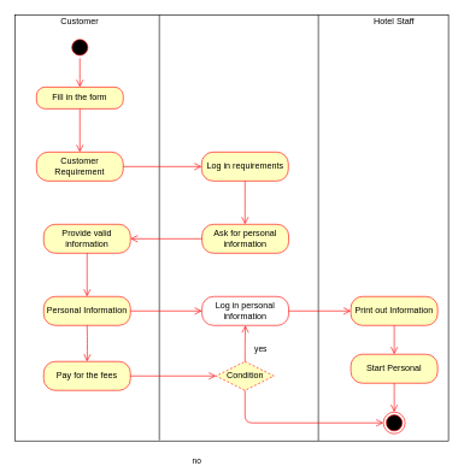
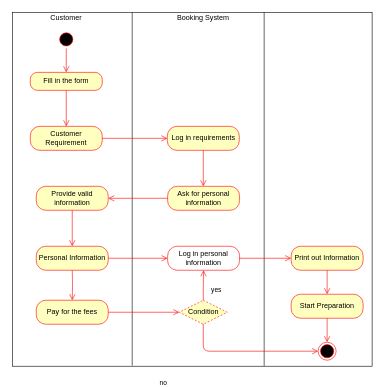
  <mxCell id="0" />
  <mxCell id="1" parent="0" />
  <mxCell id="2" value="" style="html=1;" parent="1" vertex="1"><mxGeometry x="20" y="20" width="600" height="590" as="geometry" /></mxCell>
  <mxCell id="3" value="" style="endArrow=none;html=1;" parent="1" edge="1"><mxGeometry width="50" height="50" relative="1" as="geometry"><mxPoint x="220" y="609" as="sourcePoint" /><mxPoint x="220" y="20" as="targetPoint" /></mxGeometry></mxCell>
  <mxCell id="4" value="" style="endArrow=none;html=1;" parent="1" edge="1"><mxGeometry width="50" height="50" relative="1" as="geometry"><mxPoint x="440" y="609.5" as="sourcePoint" /><mxPoint x="440" y="20" as="targetPoint" /></mxGeometry></mxCell>
  <mxCell id="5" value="Customer" style="text;html=1;strokeColor=none;fillColor=none;align=center;verticalAlign=middle;whiteSpace=wrap;rounded=0;" parent="1" vertex="1"><mxGeometry x="90" y="20" width="40" height="20" as="geometry" /></mxCell>
- <mxCell id="7" value="Hotel Staff" style="text;html=1;strokeColor=none;fillColor=none;align=center;verticalAlign=middle;whiteSpace=wrap;rounded=0;" parent="1" vertex="1"><mxGeometry x="510" y="20" width="70" height="20" as="geometry" /></mxCell>
+ <mxCell id="6" value="Booking System" style="text;html=1;strokeColor=none;fillColor=none;align=center;verticalAlign=middle;whiteSpace=wrap;rounded=0;" parent="1" vertex="1"><mxGeometry x="290" y="20" width="97" height="20" as="geometry" /></mxCell>
  <mxCell id="8" value="" style="ellipse;html=1;shape=startState;fillColor=#000000;strokeColor=#ff0000;" parent="1" vertex="1"><mxGeometry x="95" y="50" width="30" height="30" as="geometry" /></mxCell>
  <mxCell id="9" value="" style="edgeStyle=orthogonalEdgeStyle;html=1;verticalAlign=bottom;endArrow=open;endSize=8;strokeColor=#ff0000;" parent="1" source="8" edge="1"><mxGeometry relative="1" as="geometry"><mxPoint x="110" y="120" as="targetPoint" /></mxGeometry></mxCell>
  <mxCell id="10" value="Fill in the form" style="rounded=1;whiteSpace=wrap;html=1;arcSize=40;fontColor=#000000;fillColor=#ffffc0;strokeColor=#ff0000;" parent="1" vertex="1"><mxGeometry x="50" y="120" width="120" height="30" as="geometry" /></mxCell>
  <mxCell id="11" value="" style="edgeStyle=orthogonalEdgeStyle;html=1;verticalAlign=bottom;endArrow=open;endSize=8;strokeColor=#ff0000;" parent="1" source="10" edge="1"><mxGeometry relative="1" as="geometry"><mxPoint x="110" y="210" as="targetPoint" /></mxGeometry></mxCell>
  <mxCell id="12" value="Customer Requirement" style="rounded=1;whiteSpace=wrap;html=1;arcSize=40;fontColor=#000000;fillColor=#ffffc0;strokeColor=#ff0000;" parent="1" vertex="1"><mxGeometry x="50" y="210" width="120" height="40" as="geometry" /></mxCell>
  <mxCell id="13" value="" style="edgeStyle=orthogonalEdgeStyle;html=1;verticalAlign=bottom;endArrow=open;endSize=8;strokeColor=#ff0000;exitX=1;exitY=0.5;exitDx=0;exitDy=0;entryX=0;entryY=0.5;entryDx=0;entryDy=0;" parent="1" source="12" target="14" edge="1"><mxGeometry relative="1" as="geometry"><mxPoint x="183" y="220" as="targetPoint" /><mxPoint x="183" y="160" as="sourcePoint" /><Array as="points" /></mxGeometry></mxCell>
  <mxCell id="14" value="Log in requirements" style="rounded=1;whiteSpace=wrap;html=1;arcSize=40;fontColor=#000000;fillColor=#ffffc0;strokeColor=#ff0000;" parent="1" vertex="1"><mxGeometry x="278.5" y="210" width="120" height="40" as="geometry" /></mxCell>
  <mxCell id="15" value="" style="edgeStyle=orthogonalEdgeStyle;html=1;verticalAlign=bottom;endArrow=open;endSize=8;strokeColor=#ff0000;" parent="1" source="14" edge="1"><mxGeometry relative="1" as="geometry"><mxPoint x="338.5" y="310" as="targetPoint" /></mxGeometry></mxCell>
  <mxCell id="16" value="Ask for personal information" style="rounded=1;whiteSpace=wrap;html=1;arcSize=40;fontColor=#000000;fillColor=#ffffc0;strokeColor=#ff0000;" parent="1" vertex="1"><mxGeometry x="279" y="310" width="120" height="40" as="geometry" /></mxCell>
  <mxCell id="17" value="" style="edgeStyle=orthogonalEdgeStyle;html=1;verticalAlign=bottom;endArrow=open;endSize=8;strokeColor=#ff0000;entryX=1;entryY=0.5;entryDx=0;entryDy=0;" parent="1" source="16" target="18" edge="1"><mxGeometry relative="1" as="geometry"><mxPoint x="339" y="410" as="targetPoint" /></mxGeometry></mxCell>
  <mxCell id="18" value="Provide valid information" style="rounded=1;whiteSpace=wrap;html=1;arcSize=40;fontColor=#000000;fillColor=#ffffc0;strokeColor=#ff0000;" parent="1" vertex="1"><mxGeometry x="60" y="310" width="120" height="40" as="geometry" /></mxCell>
  <mxCell id="19" value="" style="edgeStyle=orthogonalEdgeStyle;html=1;verticalAlign=bottom;endArrow=open;endSize=8;strokeColor=#ff0000;" parent="1" source="18" edge="1"><mxGeometry relative="1" as="geometry"><mxPoint x="120" y="410" as="targetPoint" /></mxGeometry></mxCell>
  <mxCell id="20" value="Personal Information" style="rounded=1;whiteSpace=wrap;html=1;arcSize=40;fontColor=#000000;fillColor=#ffffc0;strokeColor=#ff0000;" parent="1" vertex="1"><mxGeometry x="60" y="410" width="120" height="40" as="geometry" /></mxCell>
  <mxCell id="21" value="" style="edgeStyle=orthogonalEdgeStyle;html=1;verticalAlign=bottom;endArrow=open;endSize=8;strokeColor=#ff0000;entryX=0;entryY=0.5;entryDx=0;entryDy=0;" parent="1" source="20" target="22" edge="1"><mxGeometry relative="1" as="geometry"><mxPoint x="120" y="510" as="targetPoint" /></mxGeometry></mxCell>
  <mxCell id="22" value="Log in personal information" style="rounded=1;whiteSpace=wrap;html=1;arcSize=40;fontColor=#000000;fillColor=#ffffff;strokeColor=#ff0000;" parent="1" vertex="1"><mxGeometry x="279" y="410" width="120" height="40" as="geometry" /></mxCell>
  <mxCell id="23" value="" style="edgeStyle=orthogonalEdgeStyle;html=1;verticalAlign=bottom;endArrow=open;endSize=8;strokeColor=#ff0000;entryX=0;entryY=0.5;entryDx=0;entryDy=0;" parent="1" source="22" target="24" edge="1"><mxGeometry relative="1" as="geometry"><mxPoint x="339" y="510" as="targetPoint" /></mxGeometry></mxCell>
  <mxCell id="24" value="Print out Information" style="rounded=1;whiteSpace=wrap;html=1;arcSize=40;fontColor=#000000;fillColor=#ffffc0;strokeColor=#ff0000;" parent="1" vertex="1"><mxGeometry x="485" y="410" width="120" height="40" as="geometry" /></mxCell>
  <mxCell id="25" value="" style="edgeStyle=orthogonalEdgeStyle;html=1;verticalAlign=bottom;endArrow=open;endSize=8;strokeColor=#ff0000;" parent="1" source="24" edge="1"><mxGeometry relative="1" as="geometry"><mxPoint x="545" y="490" as="targetPoint" /></mxGeometry></mxCell>
  <mxCell id="26" value="Condition" style="rhombus;whiteSpace=wrap;html=1;fillColor=#ffffc0;strokeColor=#ff0000;dashed=1;" parent="1" vertex="1"><mxGeometry x="298.5" y="500" width="80" height="40" as="geometry" /></mxCell>
  <mxCell id="27" value="no" style="edgeStyle=orthogonalEdgeStyle;html=1;align=left;verticalAlign=bottom;endArrow=open;endSize=8;strokeColor=#ff0000;entryX=0.5;entryY=1;entryDx=0;entryDy=0;" parent="1" source="26" target="22" edge="1"><mxGeometry x="0.005" y="-86" relative="1" as="geometry"><mxPoint x="308" y="450" as="targetPoint" /><mxPoint x="-75" y="85" as="offset" /></mxGeometry></mxCell>
  <mxCell id="28" value="yes" style="edgeStyle=orthogonalEdgeStyle;html=1;align=left;verticalAlign=top;endArrow=open;endSize=8;strokeColor=#ff0000;entryX=0;entryY=0.5;entryDx=0;entryDy=0;" parent="1" source="26" target="34" edge="1"><mxGeometry x="-0.524" y="115" relative="1" as="geometry"><mxPoint x="339" y="570" as="targetPoint" /><Array as="points"><mxPoint x="339" y="585" /></Array><mxPoint as="offset" /></mxGeometry></mxCell>
  <mxCell id="29" value="Pay for the fees" style="rounded=1;whiteSpace=wrap;html=1;arcSize=40;fontColor=#000000;fillColor=#ffffc0;strokeColor=#ff0000;" parent="1" vertex="1"><mxGeometry x="60" y="500" width="120" height="40" as="geometry" /></mxCell>
  <mxCell id="30" value="" style="edgeStyle=orthogonalEdgeStyle;html=1;verticalAlign=bottom;endArrow=open;endSize=8;strokeColor=#ff0000;entryX=0;entryY=0.5;entryDx=0;entryDy=0;" parent="1" source="29" target="26" edge="1"><mxGeometry relative="1" as="geometry"><mxPoint x="120" y="600" as="targetPoint" /></mxGeometry></mxCell>
  <mxCell id="31" value="" style="edgeStyle=orthogonalEdgeStyle;html=1;verticalAlign=bottom;endArrow=open;endSize=8;strokeColor=#ff0000;entryX=0.5;entryY=0;entryDx=0;entryDy=0;" parent="1" target="29" edge="1"><mxGeometry relative="1" as="geometry"><mxPoint x="130" y="420" as="targetPoint" /><mxPoint x="120" y="450" as="sourcePoint" /></mxGeometry></mxCell>
- <mxCell id="32" value="Start Personal" style="rounded=1;whiteSpace=wrap;html=1;arcSize=40;fontColor=#000000;fillColor=#ffffc0;strokeColor=#ff0000;" parent="1" vertex="1"><mxGeometry x="485" y="490" width="120" height="40" as="geometry" /></mxCell>
+ <mxCell id="32" value="Start Preparation" style="rounded=1;whiteSpace=wrap;html=1;arcSize=40;fontColor=#000000;fillColor=#ffffc0;strokeColor=#ff0000;" parent="1" vertex="1"><mxGeometry x="485" y="490" width="120" height="40" as="geometry" /></mxCell>
  <mxCell id="33" value="" style="edgeStyle=orthogonalEdgeStyle;html=1;verticalAlign=bottom;endArrow=open;endSize=8;strokeColor=#ff0000;" parent="1" source="32" edge="1"><mxGeometry relative="1" as="geometry"><mxPoint x="545" y="570" as="targetPoint" /></mxGeometry></mxCell>
  <mxCell id="34" value="" style="ellipse;html=1;shape=endState;fillColor=#000000;strokeColor=#ff0000;" parent="1" vertex="1"><mxGeometry x="530" y="570" width="30" height="30" as="geometry" /></mxCell>
